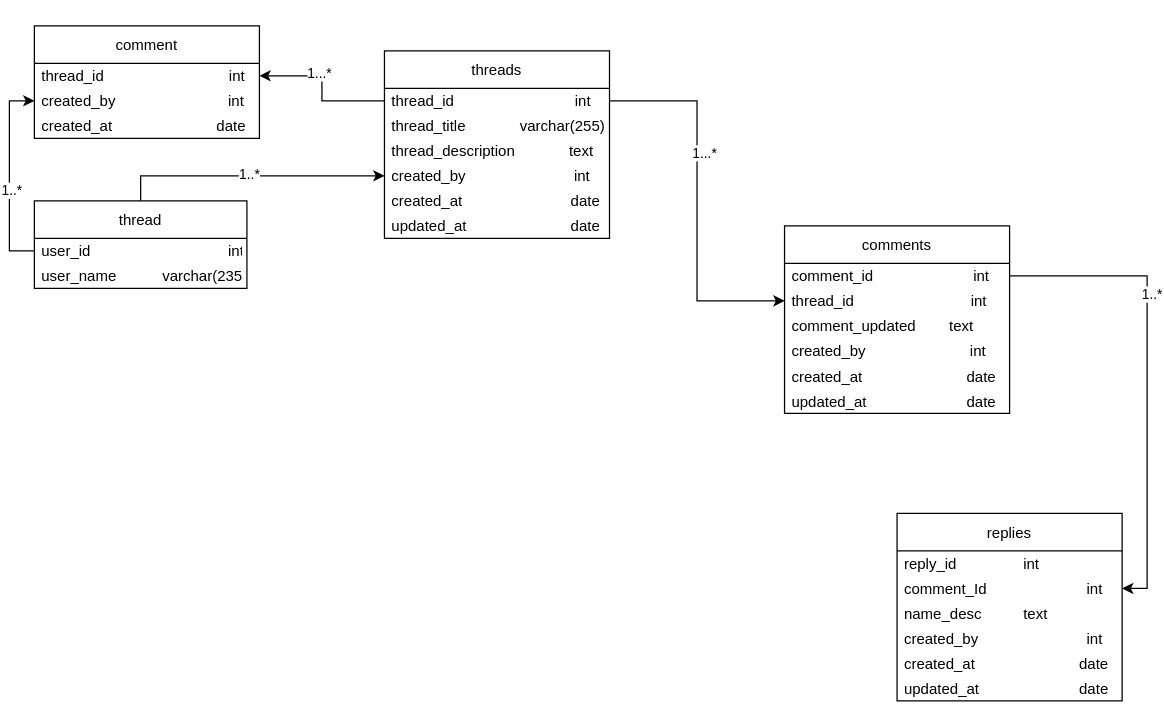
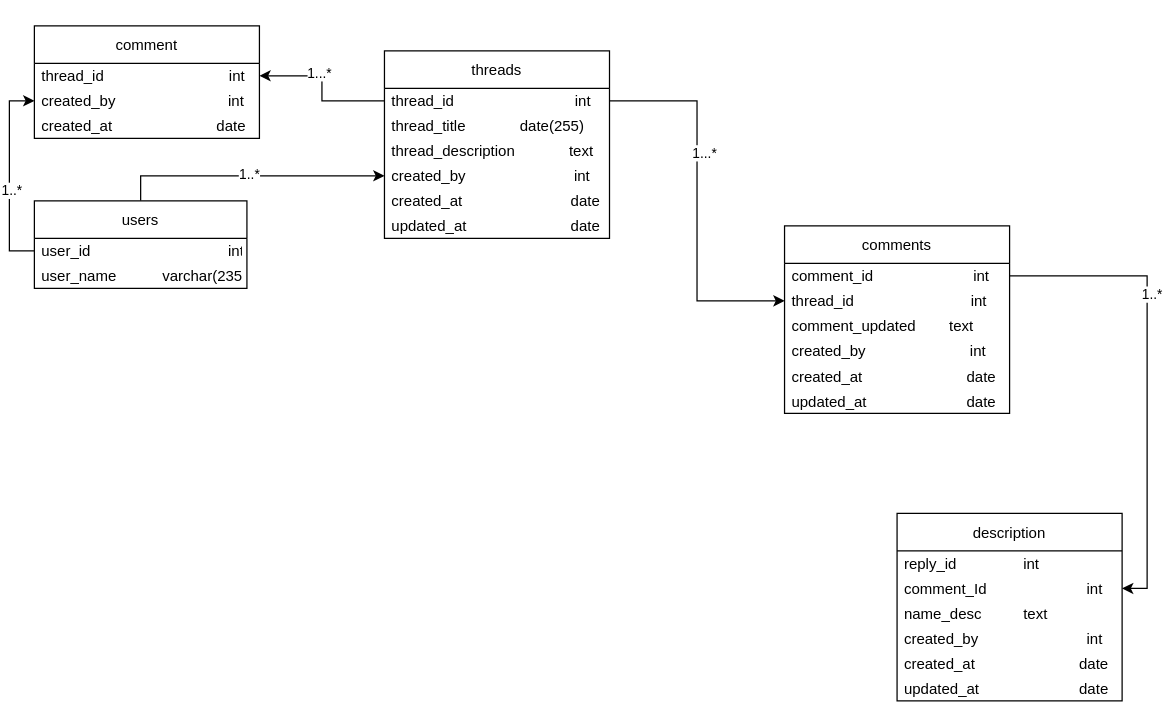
  <mxCell id="0" />
  <mxCell id="1" parent="0" />
  <mxCell id="2" style="edgeStyle=orthogonalEdgeStyle;rounded=0;orthogonalLoop=1;jettySize=auto;html=1;exitX=0.5;exitY=0;exitDx=0;exitDy=0;entryX=0;entryY=0.5;entryDx=0;entryDy=0;" edge="1" parent="1" source="4" target="11"><mxGeometry relative="1" as="geometry" /></mxCell>
  <mxCell id="3" value="1..*" style="edgeLabel;html=1;align=center;verticalAlign=middle;resizable=0;points=[];" vertex="1" connectable="0" parent="2"><mxGeometry x="-0.014" y="2" relative="1" as="geometry"><mxPoint as="offset" /></mxGeometry></mxCell>
- <mxCell id="4" value="thread" style="swimlane;fontStyle=0;childLayout=stackLayout;horizontal=1;startSize=30;horizontalStack=0;resizeParent=1;resizeParentMax=0;resizeLast=0;collapsible=1;marginBottom=0;" vertex="1" parent="1"><mxGeometry x="20" y="160" width="170" height="70" as="geometry" /></mxCell>
+ <mxCell id="4" value="users" style="swimlane;fontStyle=0;childLayout=stackLayout;horizontal=1;startSize=30;horizontalStack=0;resizeParent=1;resizeParentMax=0;resizeLast=0;collapsible=1;marginBottom=0;" vertex="1" parent="1"><mxGeometry x="20" y="160" width="170" height="70" as="geometry" /></mxCell>
  <mxCell id="5" value="user_id                                 int" style="text;strokeColor=none;fillColor=none;align=left;verticalAlign=middle;spacingLeft=4;spacingRight=4;overflow=hidden;points=[[0,0.5],[1,0.5]];portConstraint=eastwest;rotatable=0;" vertex="1" parent="4"><mxGeometry y="30" width="170" height="20" as="geometry" /></mxCell>
  <mxCell id="6" value="user_name           varchar(235)" style="text;strokeColor=none;fillColor=none;align=left;verticalAlign=middle;spacingLeft=4;spacingRight=4;overflow=hidden;points=[[0,0.5],[1,0.5]];portConstraint=eastwest;rotatable=0;" vertex="1" parent="4"><mxGeometry y="50" width="170" height="20" as="geometry" /></mxCell>
  <mxCell id="7" value="threads" style="swimlane;fontStyle=0;childLayout=stackLayout;horizontal=1;startSize=30;horizontalStack=0;resizeParent=1;resizeParentMax=0;resizeLast=0;collapsible=1;marginBottom=0;" vertex="1" parent="1"><mxGeometry x="300" y="40" width="180" height="150" as="geometry" /></mxCell>
  <mxCell id="8" value="thread_id                             int" style="text;strokeColor=none;fillColor=none;align=left;verticalAlign=middle;spacingLeft=4;spacingRight=4;overflow=hidden;points=[[0,0.5],[1,0.5]];portConstraint=eastwest;rotatable=0;" vertex="1" parent="7"><mxGeometry y="30" width="180" height="20" as="geometry" /></mxCell>
- <mxCell id="9" value="thread_title             varchar(255)" style="text;strokeColor=none;fillColor=none;align=left;verticalAlign=middle;spacingLeft=4;spacingRight=4;overflow=hidden;points=[[0,0.5],[1,0.5]];portConstraint=eastwest;rotatable=0;" vertex="1" parent="7"><mxGeometry y="50" width="180" height="20" as="geometry" /></mxCell>
+ <mxCell id="9" value="thread_title             date(255)" style="text;strokeColor=none;fillColor=none;align=left;verticalAlign=middle;spacingLeft=4;spacingRight=4;overflow=hidden;points=[[0,0.5],[1,0.5]];portConstraint=eastwest;rotatable=0;" vertex="1" parent="7"><mxGeometry y="50" width="180" height="20" as="geometry" /></mxCell>
  <mxCell id="10" value="thread_description             text" style="text;strokeColor=none;fillColor=none;align=left;verticalAlign=middle;spacingLeft=4;spacingRight=4;overflow=hidden;points=[[0,0.5],[1,0.5]];portConstraint=eastwest;rotatable=0;" vertex="1" parent="7"><mxGeometry y="70" width="180" height="20" as="geometry" /></mxCell>
  <mxCell id="11" value="created_by                          int" style="text;strokeColor=none;fillColor=none;align=left;verticalAlign=middle;spacingLeft=4;spacingRight=4;overflow=hidden;points=[[0,0.5],[1,0.5]];portConstraint=eastwest;rotatable=0;" vertex="1" parent="7"><mxGeometry y="90" width="180" height="20" as="geometry" /></mxCell>
  <mxCell id="12" value="created_at                          date" style="text;strokeColor=none;fillColor=none;align=left;verticalAlign=middle;spacingLeft=4;spacingRight=4;overflow=hidden;points=[[0,0.5],[1,0.5]];portConstraint=eastwest;rotatable=0;" vertex="1" parent="7"><mxGeometry y="110" width="180" height="20" as="geometry" /></mxCell>
  <mxCell id="13" value="updated_at                         date" style="text;strokeColor=none;fillColor=none;align=left;verticalAlign=middle;spacingLeft=4;spacingRight=4;overflow=hidden;points=[[0,0.5],[1,0.5]];portConstraint=eastwest;rotatable=0;" vertex="1" parent="7"><mxGeometry y="130" width="180" height="20" as="geometry" /></mxCell>
  <mxCell id="14" value="comments" style="swimlane;fontStyle=0;childLayout=stackLayout;horizontal=1;startSize=30;horizontalStack=0;resizeParent=1;resizeParentMax=0;resizeLast=0;collapsible=1;marginBottom=0;" vertex="1" parent="1"><mxGeometry x="620" y="180" width="180" height="150" as="geometry" /></mxCell>
  <mxCell id="15" value="comment_id                        int" style="text;strokeColor=none;fillColor=none;align=left;verticalAlign=middle;spacingLeft=4;spacingRight=4;overflow=hidden;points=[[0,0.5],[1,0.5]];portConstraint=eastwest;rotatable=0;" vertex="1" parent="14"><mxGeometry y="30" width="180" height="20" as="geometry" /></mxCell>
  <mxCell id="16" value="thread_id                            int" style="text;strokeColor=none;fillColor=none;align=left;verticalAlign=middle;spacingLeft=4;spacingRight=4;overflow=hidden;points=[[0,0.5],[1,0.5]];portConstraint=eastwest;rotatable=0;" vertex="1" parent="14"><mxGeometry y="50" width="180" height="20" as="geometry" /></mxCell>
  <mxCell id="17" value="comment_updated        text" style="text;strokeColor=none;fillColor=none;align=left;verticalAlign=middle;spacingLeft=4;spacingRight=4;overflow=hidden;points=[[0,0.5],[1,0.5]];portConstraint=eastwest;rotatable=0;" vertex="1" parent="14"><mxGeometry y="70" width="180" height="20" as="geometry" /></mxCell>
  <mxCell id="18" value="created_by                         int" style="text;strokeColor=none;fillColor=none;align=left;verticalAlign=middle;spacingLeft=4;spacingRight=4;overflow=hidden;points=[[0,0.5],[1,0.5]];portConstraint=eastwest;rotatable=0;" vertex="1" parent="14"><mxGeometry y="90" width="180" height="20" as="geometry" /></mxCell>
  <mxCell id="19" value="created_at                         date" style="text;strokeColor=none;fillColor=none;align=left;verticalAlign=middle;spacingLeft=4;spacingRight=4;overflow=hidden;points=[[0,0.5],[1,0.5]];portConstraint=eastwest;rotatable=0;" vertex="1" parent="14"><mxGeometry y="110" width="180" height="20" as="geometry" /></mxCell>
  <mxCell id="20" value="updated_at                        date" style="text;strokeColor=none;fillColor=none;align=left;verticalAlign=middle;spacingLeft=4;spacingRight=4;overflow=hidden;points=[[0,0.5],[1,0.5]];portConstraint=eastwest;rotatable=0;" vertex="1" parent="14"><mxGeometry y="130" width="180" height="20" as="geometry" /></mxCell>
- <mxCell id="21" value="replies" style="swimlane;fontStyle=0;childLayout=stackLayout;horizontal=1;startSize=30;horizontalStack=0;resizeParent=1;resizeParentMax=0;resizeLast=0;collapsible=1;marginBottom=0;" vertex="1" parent="1"><mxGeometry x="710" y="410" width="180" height="150" as="geometry" /></mxCell>
+ <mxCell id="21" value="description" style="swimlane;fontStyle=0;childLayout=stackLayout;horizontal=1;startSize=30;horizontalStack=0;resizeParent=1;resizeParentMax=0;resizeLast=0;collapsible=1;marginBottom=0;" vertex="1" parent="1"><mxGeometry x="710" y="410" width="180" height="150" as="geometry" /></mxCell>
  <mxCell id="22" value="reply_id                int" style="text;strokeColor=none;fillColor=none;align=left;verticalAlign=middle;spacingLeft=4;spacingRight=4;overflow=hidden;points=[[0,0.5],[1,0.5]];portConstraint=eastwest;rotatable=0;" vertex="1" parent="21"><mxGeometry y="30" width="180" height="20" as="geometry" /></mxCell>
  <mxCell id="23" value="comment_Id                        int" style="text;strokeColor=none;fillColor=none;align=left;verticalAlign=middle;spacingLeft=4;spacingRight=4;overflow=hidden;points=[[0,0.5],[1,0.5]];portConstraint=eastwest;rotatable=0;" vertex="1" parent="21"><mxGeometry y="50" width="180" height="20" as="geometry" /></mxCell>
  <mxCell id="24" value="name_desc          text" style="text;strokeColor=none;fillColor=none;align=left;verticalAlign=middle;spacingLeft=4;spacingRight=4;overflow=hidden;points=[[0,0.5],[1,0.5]];portConstraint=eastwest;rotatable=0;" vertex="1" parent="21"><mxGeometry y="70" width="180" height="20" as="geometry" /></mxCell>
  <mxCell id="25" value="created_by                          int" style="text;strokeColor=none;fillColor=none;align=left;verticalAlign=middle;spacingLeft=4;spacingRight=4;overflow=hidden;points=[[0,0.5],[1,0.5]];portConstraint=eastwest;rotatable=0;" vertex="1" parent="21"><mxGeometry y="90" width="180" height="20" as="geometry" /></mxCell>
  <mxCell id="26" value="created_at                         date" style="text;strokeColor=none;fillColor=none;align=left;verticalAlign=middle;spacingLeft=4;spacingRight=4;overflow=hidden;points=[[0,0.5],[1,0.5]];portConstraint=eastwest;rotatable=0;" vertex="1" parent="21"><mxGeometry y="110" width="180" height="20" as="geometry" /></mxCell>
  <mxCell id="27" value="updated_at                        date" style="text;strokeColor=none;fillColor=none;align=left;verticalAlign=middle;spacingLeft=4;spacingRight=4;overflow=hidden;points=[[0,0.5],[1,0.5]];portConstraint=eastwest;rotatable=0;" vertex="1" parent="21"><mxGeometry y="130" width="180" height="20" as="geometry" /></mxCell>
  <mxCell id="28" style="edgeStyle=orthogonalEdgeStyle;rounded=0;orthogonalLoop=1;jettySize=auto;html=1;exitX=1;exitY=0.5;exitDx=0;exitDy=0;entryX=1;entryY=0.5;entryDx=0;entryDy=0;" edge="1" parent="1" source="15" target="23"><mxGeometry relative="1" as="geometry" /></mxCell>
  <mxCell id="29" value="1..*" style="edgeLabel;html=1;align=center;verticalAlign=middle;resizable=0;points=[];" vertex="1" connectable="0" parent="28"><mxGeometry x="-0.347" y="3" relative="1" as="geometry"><mxPoint as="offset" /></mxGeometry></mxCell>
  <mxCell id="30" style="edgeStyle=orthogonalEdgeStyle;rounded=0;orthogonalLoop=1;jettySize=auto;html=1;exitX=1;exitY=0.5;exitDx=0;exitDy=0;entryX=0;entryY=0.5;entryDx=0;entryDy=0;" edge="1" parent="1" source="8" target="16"><mxGeometry relative="1" as="geometry" /></mxCell>
  <mxCell id="31" value="1...*" style="edgeLabel;html=1;align=center;verticalAlign=middle;resizable=0;points=[];" vertex="1" connectable="0" parent="30"><mxGeometry x="-0.26" y="5" relative="1" as="geometry"><mxPoint as="offset" /></mxGeometry></mxCell>
  <mxCell id="32" value="comment" style="swimlane;fontStyle=0;childLayout=stackLayout;horizontal=1;startSize=30;horizontalStack=0;resizeParent=1;resizeParentMax=0;resizeLast=0;collapsible=1;marginBottom=0;" vertex="1" parent="1"><mxGeometry x="20" y="20" width="180" height="90" as="geometry" /></mxCell>
  <mxCell id="33" value="thread_id                              int" style="text;strokeColor=none;fillColor=none;align=left;verticalAlign=middle;spacingLeft=4;spacingRight=4;overflow=hidden;points=[[0,0.5],[1,0.5]];portConstraint=eastwest;rotatable=0;" vertex="1" parent="32"><mxGeometry y="30" width="180" height="20" as="geometry" /></mxCell>
  <mxCell id="34" value="created_by                           int" style="text;strokeColor=none;fillColor=none;align=left;verticalAlign=middle;spacingLeft=4;spacingRight=4;overflow=hidden;points=[[0,0.5],[1,0.5]];portConstraint=eastwest;rotatable=0;" vertex="1" parent="32"><mxGeometry y="50" width="180" height="20" as="geometry" /></mxCell>
  <mxCell id="35" value="created_at                         date" style="text;strokeColor=none;fillColor=none;align=left;verticalAlign=middle;spacingLeft=4;spacingRight=4;overflow=hidden;points=[[0,0.5],[1,0.5]];portConstraint=eastwest;rotatable=0;" vertex="1" parent="32"><mxGeometry y="70" width="180" height="20" as="geometry" /></mxCell>
  <mxCell id="36" style="edgeStyle=orthogonalEdgeStyle;rounded=0;orthogonalLoop=1;jettySize=auto;html=1;exitX=1;exitY=0.5;exitDx=0;exitDy=0;" edge="1" parent="32" source="33" target="33"><mxGeometry relative="1" as="geometry" /></mxCell>
  <mxCell id="37" style="edgeStyle=orthogonalEdgeStyle;rounded=0;orthogonalLoop=1;jettySize=auto;html=1;exitX=0;exitY=0.5;exitDx=0;exitDy=0;entryX=0;entryY=0.5;entryDx=0;entryDy=0;" edge="1" parent="1" source="5" target="34"><mxGeometry relative="1" as="geometry" /></mxCell>
  <mxCell id="38" value="1..*" style="edgeLabel;html=1;align=center;verticalAlign=middle;resizable=0;points=[];" vertex="1" connectable="0" parent="37"><mxGeometry x="-0.138" y="-1" relative="1" as="geometry"><mxPoint as="offset" /></mxGeometry></mxCell>
  <mxCell id="39" style="edgeStyle=orthogonalEdgeStyle;rounded=0;orthogonalLoop=1;jettySize=auto;html=1;exitX=0;exitY=0.5;exitDx=0;exitDy=0;entryX=1;entryY=0.5;entryDx=0;entryDy=0;" edge="1" parent="1" source="8" target="33"><mxGeometry relative="1" as="geometry"><Array as="points"><mxPoint x="250" y="80" /><mxPoint x="250" y="60" /></Array></mxGeometry></mxCell>
  <mxCell id="40" value="1...*" style="edgeLabel;html=1;align=center;verticalAlign=middle;resizable=0;points=[];" vertex="1" connectable="0" parent="39"><mxGeometry x="0.25" y="-3" relative="1" as="geometry"><mxPoint x="2" as="offset" /></mxGeometry></mxCell>
